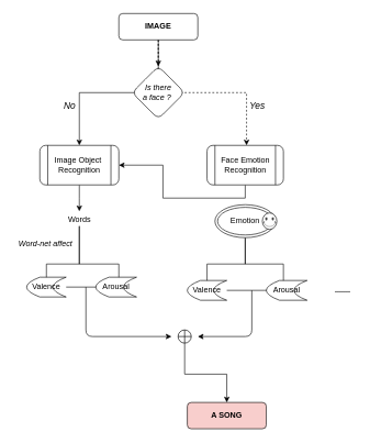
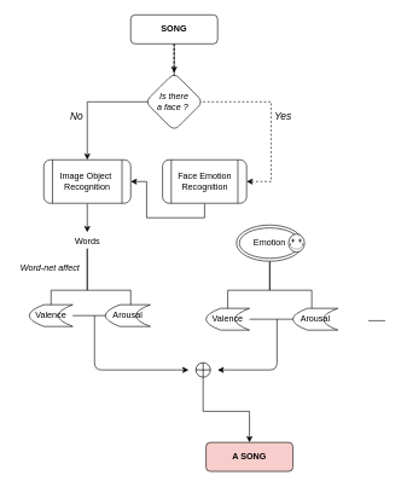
  <mxCell id="0" />
  <mxCell id="1" parent="0" />
  <mxCell id="2" style="edgeStyle=orthogonalEdgeStyle;rounded=0;orthogonalLoop=1;jettySize=auto;html=1;entryX=0.5;entryY=0;entryDx=0;entryDy=0;" edge="1" parent="1" source="5" target="7"><mxGeometry relative="1" as="geometry"><Array as="points"><mxPoint x="240" y="140" /><mxPoint x="120" y="140" /></Array></mxGeometry></mxCell>
  <mxCell id="3" value="" style="edgeStyle=orthogonalEdgeStyle;rounded=0;orthogonalLoop=1;jettySize=auto;html=1;dashed=1;" edge="1" parent="1" source="5" target="9"><mxGeometry relative="1" as="geometry"><Array as="points"><mxPoint x="240" y="140" /><mxPoint x="374" y="140" /></Array></mxGeometry></mxCell>
  <mxCell id="4" value="" style="edgeStyle=orthogonalEdgeStyle;rounded=0;orthogonalLoop=1;jettySize=auto;html=1;dashed=1;" edge="1" parent="1" source="5" target="10"><mxGeometry relative="1" as="geometry" /></mxCell>
- <mxCell id="5" value="&lt;b&gt;IMAGE&lt;/b&gt;" style="rounded=1;whiteSpace=wrap;html=1;" parent="1" vertex="1"><mxGeometry x="180" y="20" width="120" height="40" as="geometry" /></mxCell>
+ <mxCell id="5" value="&lt;b&gt;SONG&lt;/b&gt;" style="rounded=1;whiteSpace=wrap;html=1;" parent="1" vertex="1"><mxGeometry x="180" y="20" width="120" height="40" as="geometry" /></mxCell>
  <mxCell id="6" style="edgeStyle=orthogonalEdgeStyle;rounded=0;orthogonalLoop=1;jettySize=auto;html=1;" edge="1" parent="1" source="7"><mxGeometry relative="1" as="geometry"><mxPoint x="120" y="320" as="targetPoint" /></mxGeometry></mxCell>
  <mxCell id="7" value="&lt;span&gt;Image Object&amp;nbsp;&lt;/span&gt;&lt;br&gt;&lt;span&gt;Recognition&lt;/span&gt;" style="shape=process;whiteSpace=wrap;html=1;backgroundOutline=1;rounded=1;" vertex="1" parent="1"><mxGeometry x="60" y="220" width="120" height="60" as="geometry" /></mxCell>
  <mxCell id="8" style="edgeStyle=orthogonalEdgeStyle;rounded=0;orthogonalLoop=1;jettySize=auto;html=1;exitX=0.5;exitY=1;exitDx=0;exitDy=0;" edge="1" parent="1" source="9" target="7"><mxGeometry relative="1" as="geometry" /></mxCell>
- <mxCell id="9" value="&lt;span&gt;Face Emotion Recognition&lt;/span&gt;" style="shape=process;whiteSpace=wrap;html=1;backgroundOutline=1;rounded=1;" vertex="1" parent="1"><mxGeometry x="314" y="220" width="116" height="60" as="geometry" /></mxCell>
+ <mxCell id="9" value="&lt;span&gt;Face Emotion Recognition&lt;/span&gt;" style="shape=process;whiteSpace=wrap;html=1;backgroundOutline=1;rounded=1;" vertex="1" parent="1"><mxGeometry x="224" y="220" width="116" height="60" as="geometry" /></mxCell>
  <mxCell id="10" value="&lt;i&gt;Is there &lt;br&gt;a face ?&amp;nbsp;&lt;/i&gt;" style="rhombus;whiteSpace=wrap;html=1;rounded=1;" vertex="1" parent="1"><mxGeometry x="200" y="100" width="80" height="80" as="geometry" /></mxCell>
  <mxCell id="11" value="&lt;i&gt;&lt;font style=&quot;font-size: 14px&quot;&gt;Yes&lt;/font&gt;&lt;/i&gt;" style="text;html=1;align=center;verticalAlign=middle;resizable=0;points=[];autosize=1;" vertex="1" parent="1"><mxGeometry x="370" y="150" width="40" height="20" as="geometry" /></mxCell>
  <mxCell id="12" value="&lt;i&gt;&lt;font style=&quot;font-size: 14px&quot;&gt;No&lt;/font&gt;&lt;/i&gt;" style="text;html=1;align=center;verticalAlign=middle;resizable=0;points=[];autosize=1;" vertex="1" parent="1"><mxGeometry x="90" y="150" width="30" height="20" as="geometry" /></mxCell>
  <mxCell id="13" style="edgeStyle=orthogonalEdgeStyle;rounded=0;orthogonalLoop=1;jettySize=auto;html=1;entryX=0.5;entryY=0.667;entryDx=0;entryDy=0;entryPerimeter=0;" edge="1" parent="1" source="15" target="18"><mxGeometry relative="1" as="geometry"><Array as="points"><mxPoint x="372" y="400" /><mxPoint x="314" y="400" /></Array></mxGeometry></mxCell>
  <mxCell id="14" style="edgeStyle=orthogonalEdgeStyle;rounded=0;orthogonalLoop=1;jettySize=auto;html=1;entryX=0.516;entryY=0.667;entryDx=0;entryDy=0;entryPerimeter=0;" edge="1" parent="1" source="15" target="19"><mxGeometry relative="1" as="geometry"><Array as="points"><mxPoint x="372" y="400" /><mxPoint x="430" y="400" /></Array></mxGeometry></mxCell>
  <mxCell id="15" value="Emotion" style="ellipse;shape=doubleEllipse;whiteSpace=wrap;html=1;" vertex="1" parent="1"><mxGeometry x="326" y="310" width="92" height="50" as="geometry" /></mxCell>
  <mxCell id="16" value="" style="verticalLabelPosition=bottom;verticalAlign=top;html=1;shape=mxgraph.basic.smiley" vertex="1" parent="1"><mxGeometry x="398" y="322.5" width="22" height="25" as="geometry" /></mxCell>
  <mxCell id="17" style="edgeStyle=orthogonalEdgeStyle;rounded=0;orthogonalLoop=1;jettySize=auto;html=1;entryX=0.516;entryY=0.5;entryDx=0;entryDy=0;entryPerimeter=0;" edge="1" parent="1" source="18" target="19"><mxGeometry relative="1" as="geometry"><Array as="points"><mxPoint x="436" y="440" /></Array></mxGeometry></mxCell>
  <mxCell id="18" value="&lt;span&gt;Valence&lt;/span&gt;" style="shape=dataStorage;whiteSpace=wrap;html=1;fixedSize=1;" vertex="1" parent="1"><mxGeometry x="284" y="425" width="60" height="30" as="geometry" /></mxCell>
  <mxCell id="19" value="Arousal" style="shape=dataStorage;whiteSpace=wrap;html=1;fixedSize=1;" vertex="1" parent="1"><mxGeometry x="404" y="425" width="62" height="30" as="geometry" /></mxCell>
  <mxCell id="20" value="&lt;b&gt;.......&lt;/b&gt;" style="text;html=1;align=center;verticalAlign=middle;resizable=0;points=[];autosize=1;" vertex="1" parent="1"><mxGeometry x="500" y="430" width="40" height="20" as="geometry" /></mxCell>
  <mxCell id="21" style="edgeStyle=orthogonalEdgeStyle;rounded=0;orthogonalLoop=1;jettySize=auto;html=1;entryX=0.5;entryY=0.667;entryDx=0;entryDy=0;entryPerimeter=0;" edge="1" parent="1" source="23" target="25"><mxGeometry relative="1" as="geometry"><Array as="points"><mxPoint x="120" y="400" /><mxPoint x="70" y="400" /></Array></mxGeometry></mxCell>
  <mxCell id="22" style="edgeStyle=orthogonalEdgeStyle;rounded=0;orthogonalLoop=1;jettySize=auto;html=1;entryX=0.565;entryY=0.667;entryDx=0;entryDy=0;entryPerimeter=0;" edge="1" parent="1" source="23" target="26"><mxGeometry relative="1" as="geometry"><Array as="points"><mxPoint x="120" y="400" /><mxPoint x="180" y="400" /></Array></mxGeometry></mxCell>
  <mxCell id="23" value="Words" style="text;html=1;align=center;verticalAlign=middle;resizable=0;points=[];autosize=1;" vertex="1" parent="1"><mxGeometry x="95" y="322.5" width="50" height="20" as="geometry" /></mxCell>
  <mxCell id="24" style="edgeStyle=orthogonalEdgeStyle;rounded=0;orthogonalLoop=1;jettySize=auto;html=1;entryX=0.403;entryY=0.5;entryDx=0;entryDy=0;entryPerimeter=0;" edge="1" parent="1" source="25" target="26"><mxGeometry relative="1" as="geometry" /></mxCell>
  <mxCell id="25" value="&lt;span&gt;Valence&lt;/span&gt;" style="shape=dataStorage;whiteSpace=wrap;html=1;fixedSize=1;" vertex="1" parent="1"><mxGeometry x="40" y="420" width="60" height="30" as="geometry" /></mxCell>
  <mxCell id="26" value="Arousal" style="shape=dataStorage;whiteSpace=wrap;html=1;fixedSize=1;" vertex="1" parent="1"><mxGeometry x="145" y="420" width="62" height="30" as="geometry" /></mxCell>
  <mxCell id="27" value="&lt;i&gt;Word-net affect&amp;nbsp;&lt;/i&gt;" style="text;html=1;align=center;verticalAlign=middle;resizable=0;points=[];autosize=1;" vertex="1" parent="1"><mxGeometry x="20" y="360" width="100" height="20" as="geometry" /></mxCell>
  <mxCell id="28" value="&lt;b&gt;A SONG&lt;/b&gt;" style="rounded=1;whiteSpace=wrap;html=1;fillColor=#f8cecc;" vertex="1" parent="1"><mxGeometry x="284" y="610" width="120" height="40" as="geometry" /></mxCell>
  <mxCell id="29" value="" style="edgeStyle=orthogonalEdgeStyle;rounded=0;orthogonalLoop=1;jettySize=auto;html=1;" edge="1" parent="1" source="30" target="28"><mxGeometry relative="1" as="geometry" /></mxCell>
  <mxCell id="30" value="" style="shape=sumEllipse;perimeter=ellipsePerimeter;whiteSpace=wrap;html=1;backgroundOutline=1;rotation=-45;" vertex="1" parent="1"><mxGeometry x="270" y="500" width="20" height="20" as="geometry" /></mxCell>
  <mxCell id="31" value="" style="endArrow=classic;html=1;" edge="1" parent="1"><mxGeometry width="50" height="50" relative="1" as="geometry"><mxPoint x="130" y="435" as="sourcePoint" /><mxPoint x="260" y="510" as="targetPoint" /><Array as="points"><mxPoint x="130" y="510" /></Array></mxGeometry></mxCell>
  <mxCell id="32" value="" style="endArrow=classic;html=1;" edge="1" parent="1"><mxGeometry width="50" height="50" relative="1" as="geometry"><mxPoint x="382" y="440" as="sourcePoint" /><mxPoint x="300" y="510" as="targetPoint" /><Array as="points"><mxPoint x="382" y="510" /></Array></mxGeometry></mxCell>
